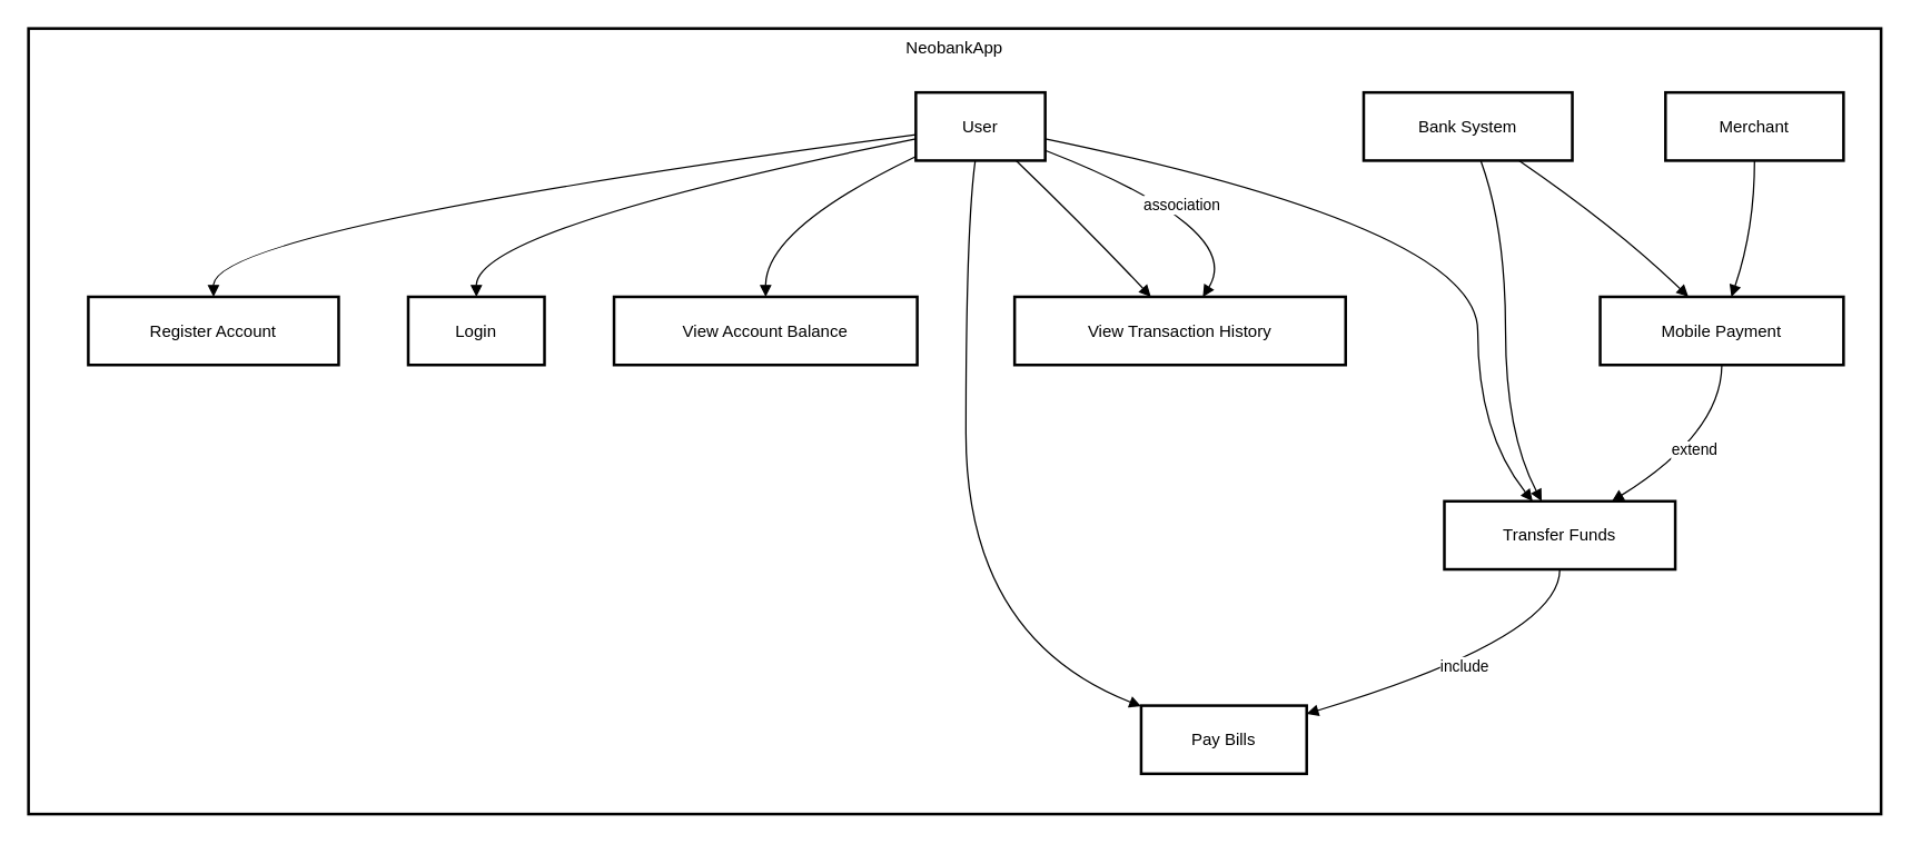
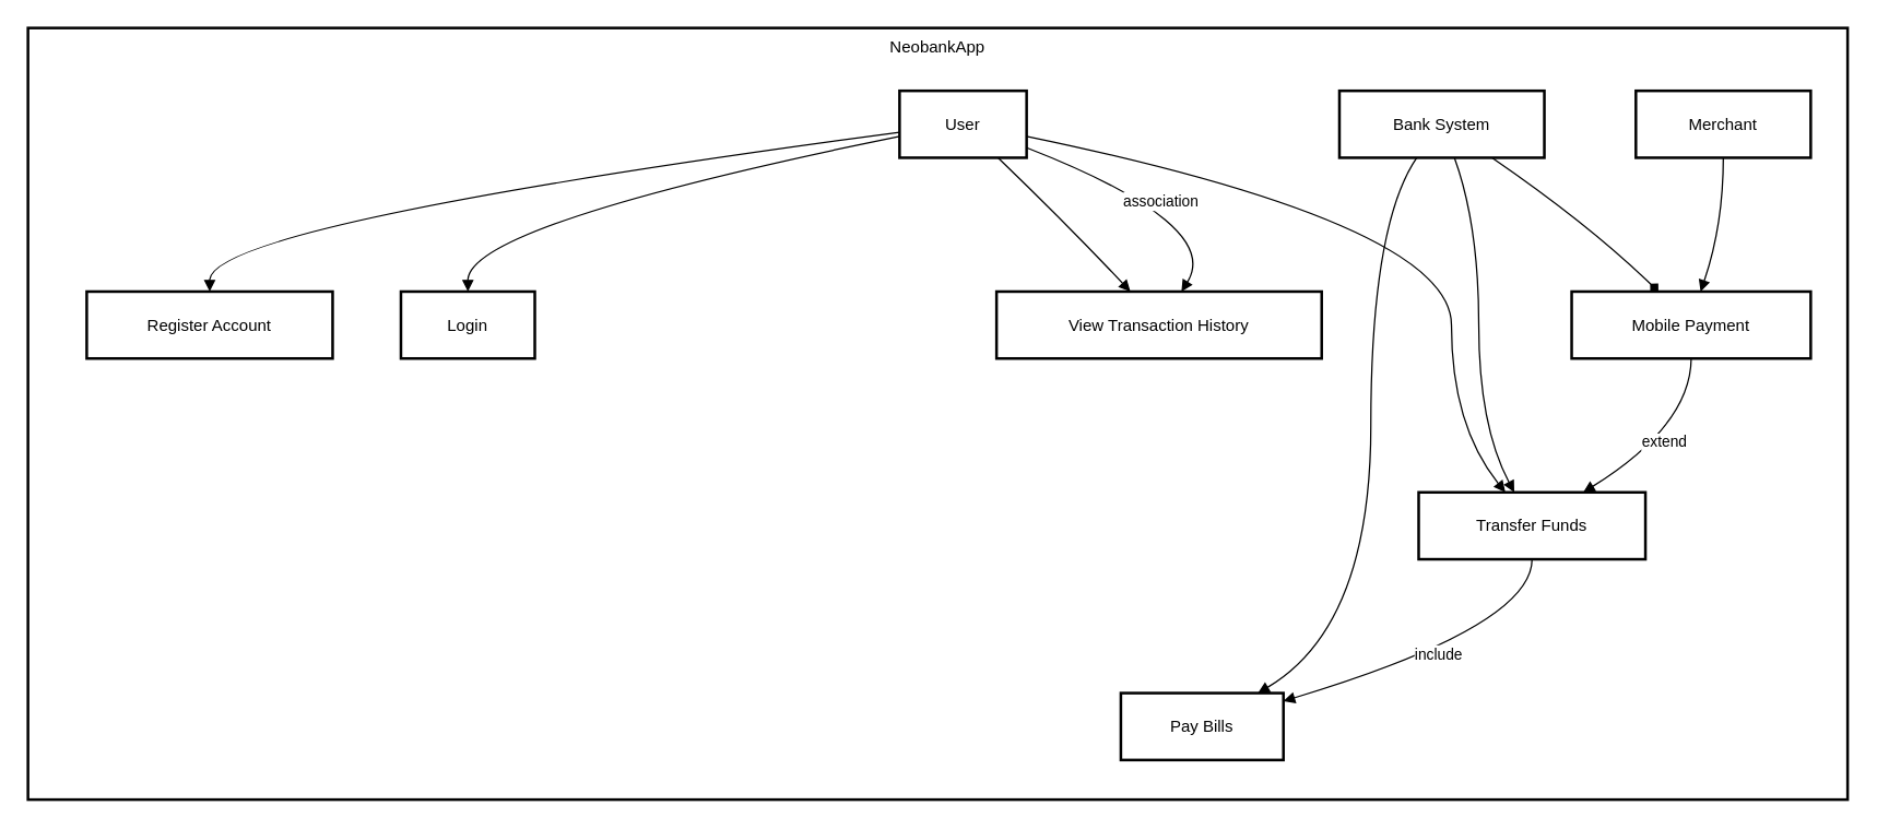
  <mxCell id="0" />
  <mxCell id="1" parent="0" />
  <mxCell id="2" value="NeobankApp" style="whiteSpace=wrap;strokeWidth=2;verticalAlign=top;" vertex="1" parent="1"><mxGeometry x="20" y="20" width="1332" height="565" as="geometry" /></mxCell>
  <mxCell id="3" value="User" style="whiteSpace=wrap;strokeWidth=2;" vertex="1" parent="2"><mxGeometry x="638" y="46" width="93" height="49" as="geometry" /></mxCell>
  <mxCell id="4" value="Register Account" style="whiteSpace=wrap;strokeWidth=2;" vertex="1" parent="2"><mxGeometry x="43" y="193" width="180" height="49" as="geometry" /></mxCell>
  <mxCell id="5" value="Login" style="whiteSpace=wrap;strokeWidth=2;" vertex="1" parent="2"><mxGeometry x="273" y="193" width="98" height="49" as="geometry" /></mxCell>
- <mxCell id="6" value="View Account Balance" style="whiteSpace=wrap;strokeWidth=2;" vertex="1" parent="2"><mxGeometry x="421" y="193" width="218" height="49" as="geometry" /></mxCell>
  <mxCell id="7" value="Transfer Funds" style="whiteSpace=wrap;strokeWidth=2;" vertex="1" parent="2"><mxGeometry x="1018" y="340" width="166" height="49" as="geometry" /></mxCell>
  <mxCell id="8" value="Pay Bills" style="whiteSpace=wrap;strokeWidth=2;" vertex="1" parent="2"><mxGeometry x="800" y="487" width="119" height="49" as="geometry" /></mxCell>
  <mxCell id="9" value="Mobile Payment" style="whiteSpace=wrap;strokeWidth=2;" vertex="1" parent="2"><mxGeometry x="1130" y="193" width="175" height="49" as="geometry" /></mxCell>
  <mxCell id="10" value="View Transaction History" style="whiteSpace=wrap;strokeWidth=2;" vertex="1" parent="2"><mxGeometry x="709" y="193" width="238" height="49" as="geometry" /></mxCell>
  <mxCell id="11" value="Bank System" style="whiteSpace=wrap;strokeWidth=2;" vertex="1" parent="2"><mxGeometry x="960" y="46" width="150" height="49" as="geometry" /></mxCell>
  <mxCell id="12" value="Merchant" style="whiteSpace=wrap;strokeWidth=2;" vertex="1" parent="2"><mxGeometry x="1177" y="46" width="128" height="49" as="geometry" /></mxCell>
  <mxCell id="13" value="" style="curved=1;startArrow=none;endArrow=block;exitX=0;exitY=0.62;entryX=0.5;entryY=-0.01;rounded=0;" edge="1" parent="2" source="3" target="4"><mxGeometry relative="1" as="geometry"><Array as="points"><mxPoint x="133" y="144" /></Array></mxGeometry></mxCell>
  <mxCell id="14" value="" style="curved=1;startArrow=none;endArrow=block;exitX=0;exitY=0.68;entryX=0.5;entryY=-0.01;rounded=0;" edge="1" parent="2" source="3" target="5"><mxGeometry relative="1" as="geometry"><Array as="points"><mxPoint x="322" y="144" /></Array></mxGeometry></mxCell>
- <mxCell id="15" value="" style="curved=1;startArrow=none;endArrow=block;exitX=0;exitY=0.94;entryX=0.5;entryY=-0.01;rounded=0;" edge="1" parent="2" source="3" target="6"><mxGeometry relative="1" as="geometry"><Array as="points"><mxPoint x="530" y="144" /></Array></mxGeometry></mxCell>
  <mxCell id="16" value="" style="curved=1;startArrow=none;endArrow=block;exitX=1;exitY=0.68;entryX=0.38;entryY=-0.01;rounded=0;" edge="1" parent="2" source="3" target="7"><mxGeometry relative="1" as="geometry"><Array as="points"><mxPoint x="1042" y="144" /><mxPoint x="1042" y="291" /></Array></mxGeometry></mxCell>
- <mxCell id="17" value="" style="curved=1;startArrow=none;endArrow=block;exitX=0.46;exitY=0.99;entryX=0;entryY=0.01;rounded=0;" edge="1" parent="2" source="3" target="8"><mxGeometry relative="1" as="geometry"><Array as="points"><mxPoint x="674" y="144" /><mxPoint x="674" y="438" /></Array></mxGeometry></mxCell>
  <mxCell id="18" value="" style="curved=1;startArrow=none;endArrow=block;exitX=0.77;exitY=0.99;entryX=0.41;entryY=-0.01;rounded=0;" edge="1" parent="2" source="3" target="10"><mxGeometry relative="1" as="geometry"><Array as="points"><mxPoint x="761" y="144" /></Array></mxGeometry></mxCell>
  <mxCell id="19" value="" style="curved=1;startArrow=none;endArrow=block;exitX=0.56;exitY=0.99;entryX=0.42;entryY=-0.01;rounded=0;" edge="1" parent="2" source="11" target="7"><mxGeometry relative="1" as="geometry"><Array as="points"><mxPoint x="1062" y="144" /><mxPoint x="1062" y="291" /></Array></mxGeometry></mxCell>
- <mxCell id="21" value="" style="curved=1;startArrow=none;endArrow=block;exitX=0.74;exitY=0.99;entryX=0.36;entryY=-0.01;rounded=0;" edge="1" parent="2" source="11" target="9"><mxGeometry relative="1" as="geometry"><Array as="points"><mxPoint x="1143" y="144" /></Array></mxGeometry></mxCell>
+ <mxCell id="20" value="" style="curved=1;startArrow=none;endArrow=block;exitX=0.38;exitY=0.99;entryX=0.85;entryY=-0.01;rounded=0;" edge="1" parent="2" source="11" target="8"><mxGeometry relative="1" as="geometry"><Array as="points"><mxPoint x="983" y="144" /><mxPoint x="983" y="438" /></Array></mxGeometry></mxCell>
+ <mxCell id="21" value="" style="curved=1;startArrow=none;endArrow=diamond;exitX=0.74;exitY=0.99;entryX=0.36;entryY=-0.01;rounded=0;" edge="1" parent="2" source="11" target="9"><mxGeometry relative="1" as="geometry"><Array as="points"><mxPoint x="1143" y="144" /></Array></mxGeometry></mxCell>
  <mxCell id="22" value="" style="curved=1;startArrow=none;endArrow=block;exitX=0.5;exitY=0.99;entryX=0.54;entryY=-0.01;rounded=0;" edge="1" parent="2" source="12" target="9"><mxGeometry relative="1" as="geometry"><Array as="points"><mxPoint x="1241" y="144" /></Array></mxGeometry></mxCell>
  <mxCell id="23" value="include" style="curved=1;startArrow=none;endArrow=block;exitX=0.5;exitY=0.99;entryX=1;entryY=0.12;rounded=0;" edge="1" parent="2" source="7" target="8"><mxGeometry relative="1" as="geometry"><Array as="points"><mxPoint x="1101" y="438" /></Array></mxGeometry></mxCell>
  <mxCell id="24" value="extend" style="curved=1;startArrow=none;endArrow=block;exitX=0.5;exitY=0.99;entryX=0.73;entryY=-0.01;rounded=0;" edge="1" parent="2" source="9" target="7"><mxGeometry relative="1" as="geometry"><Array as="points"><mxPoint x="1217" y="291" /></Array></mxGeometry></mxCell>
  <mxCell id="25" value="association" style="curved=1;startArrow=none;endArrow=block;exitX=1;exitY=0.85;entryX=0.57;entryY=-0.01;rounded=0;" edge="1" parent="2" source="3" target="10"><mxGeometry relative="1" as="geometry"><Array as="points"><mxPoint x="875" y="144" /></Array></mxGeometry></mxCell>
